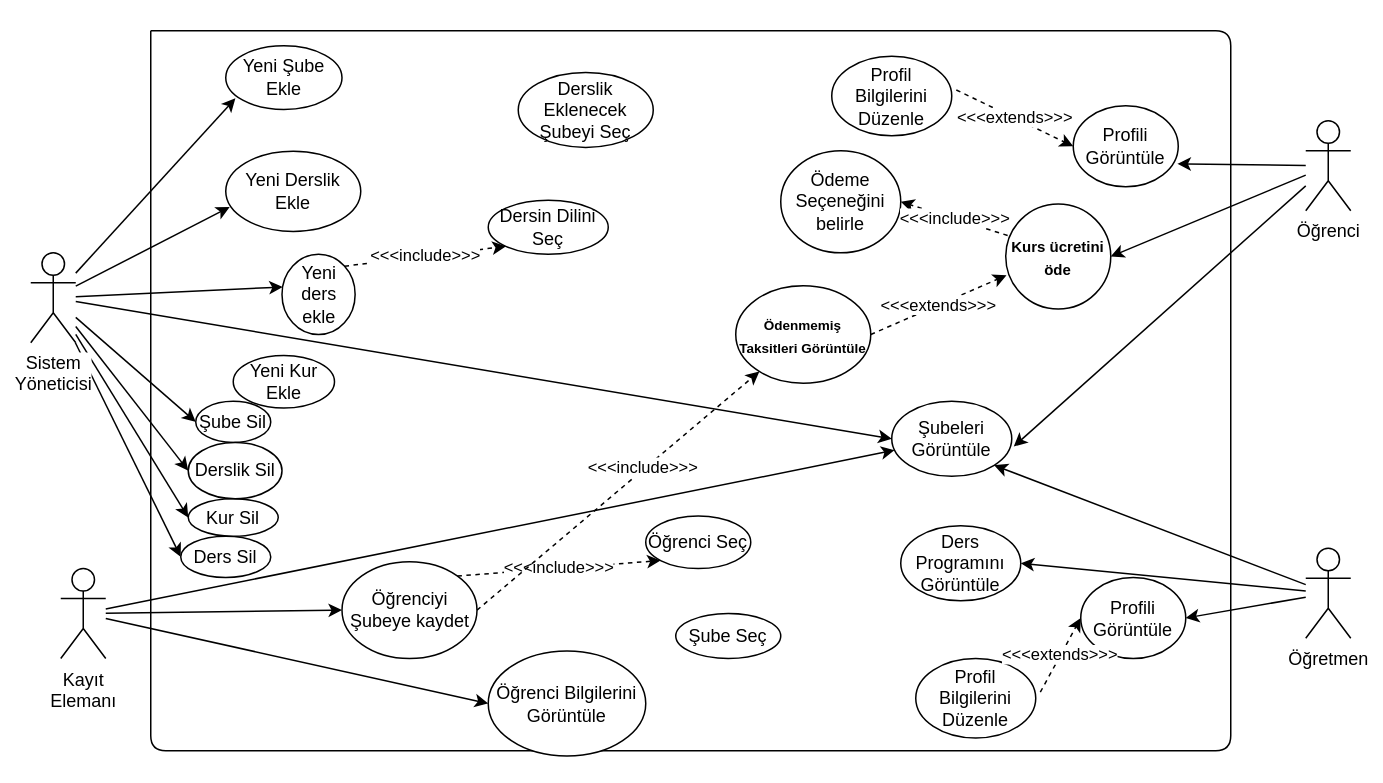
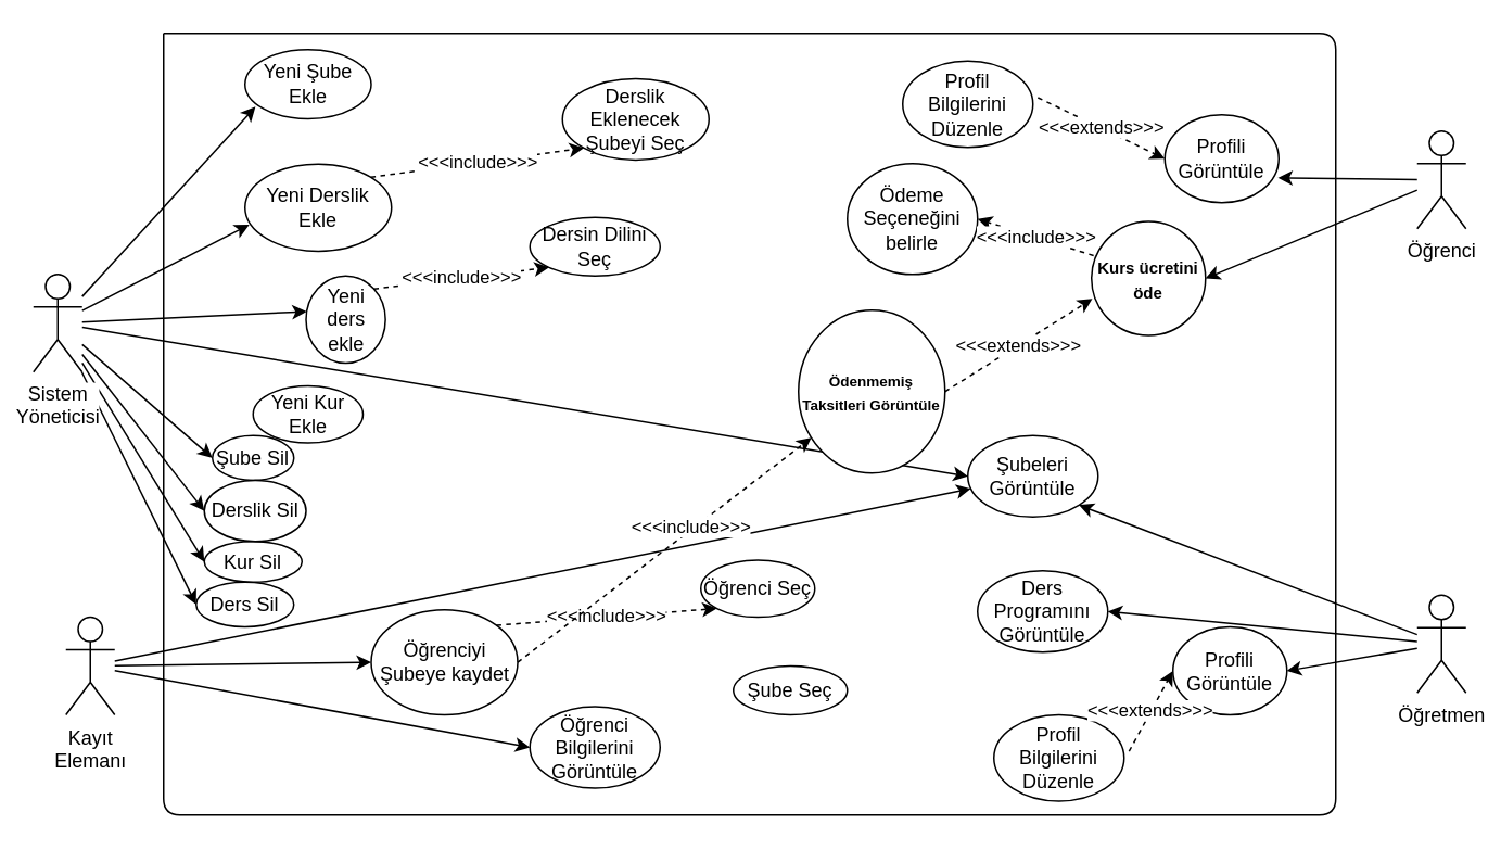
  <mxCell id="0" />
  <mxCell id="1" parent="0" />
  <mxCell id="2" style="rounded=0;orthogonalLoop=1;jettySize=auto;html=1;entryX=0.083;entryY=0.825;entryDx=0;entryDy=0;entryPerimeter=0;" parent="1" source="10" target="16" edge="1"><mxGeometry relative="1" as="geometry" /></mxCell>
  <mxCell id="3" style="edgeStyle=none;rounded=0;orthogonalLoop=1;jettySize=auto;html=1;entryX=0.029;entryY=0.697;entryDx=0;entryDy=0;entryPerimeter=0;" parent="1" source="10" target="26" edge="1"><mxGeometry relative="1" as="geometry" /></mxCell>
  <mxCell id="4" style="rounded=0;orthogonalLoop=1;jettySize=auto;html=1;entryX=0.01;entryY=0.408;entryDx=0;entryDy=0;entryPerimeter=0;" parent="1" source="10" target="37" edge="1"><mxGeometry relative="1" as="geometry" /></mxCell>
  <mxCell id="5" style="edgeStyle=none;rounded=0;orthogonalLoop=1;jettySize=auto;html=1;entryX=0;entryY=0.5;entryDx=0;entryDy=0;" parent="1" source="10" target="22" edge="1"><mxGeometry relative="1" as="geometry" /></mxCell>
  <mxCell id="6" style="edgeStyle=none;rounded=0;orthogonalLoop=1;jettySize=auto;html=1;entryX=0;entryY=0.5;entryDx=0;entryDy=0;" parent="1" source="10" target="51" edge="1"><mxGeometry relative="1" as="geometry" /></mxCell>
  <mxCell id="7" style="edgeStyle=none;rounded=0;orthogonalLoop=1;jettySize=auto;html=1;entryX=0;entryY=0.5;entryDx=0;entryDy=0;" parent="1" source="10" target="54" edge="1"><mxGeometry relative="1" as="geometry" /></mxCell>
  <mxCell id="8" style="edgeStyle=none;rounded=0;orthogonalLoop=1;jettySize=auto;html=1;entryX=0;entryY=0.5;entryDx=0;entryDy=0;" parent="1" source="10" target="53" edge="1"><mxGeometry relative="1" as="geometry" /></mxCell>
  <mxCell id="9" style="edgeStyle=none;rounded=0;orthogonalLoop=1;jettySize=auto;html=1;entryX=0;entryY=0.5;entryDx=0;entryDy=0;" parent="1" source="10" target="52" edge="1"><mxGeometry relative="1" as="geometry" /></mxCell>
  <mxCell id="10" value="Sistem&lt;br&gt;Yöneticisi" style="shape=umlActor;verticalLabelPosition=bottom;labelBackgroundColor=#ffffff;verticalAlign=top;html=1;outlineConnect=0;" parent="1" vertex="1"><mxGeometry x="20" y="168" width="30" height="60" as="geometry" /></mxCell>
  <mxCell id="11" style="rounded=0;orthogonalLoop=1;jettySize=auto;html=1;entryX=1;entryY=0.5;entryDx=0;entryDy=0;" parent="1" source="14" target="17" edge="1"><mxGeometry relative="1" as="geometry" /></mxCell>
- <mxCell id="12" style="edgeStyle=none;rounded=0;orthogonalLoop=1;jettySize=auto;html=1;entryX=1.017;entryY=0.603;entryDx=0;entryDy=0;entryPerimeter=0;" parent="1" source="14" target="22" edge="1"><mxGeometry relative="1" as="geometry" /></mxCell>
  <mxCell id="13" style="edgeStyle=none;rounded=0;orthogonalLoop=1;jettySize=auto;html=1;entryX=0.992;entryY=0.717;entryDx=0;entryDy=0;entryPerimeter=0;" parent="1" source="14" target="23" edge="1"><mxGeometry relative="1" as="geometry" /></mxCell>
  <mxCell id="14" value="Öğrenci" style="shape=umlActor;verticalLabelPosition=bottom;labelBackgroundColor=#ffffff;verticalAlign=top;html=1;outlineConnect=0;" parent="1" vertex="1"><mxGeometry x="870" y="80" width="30" height="60" as="geometry" /></mxCell>
  <mxCell id="15" value="" style="endArrow=none;html=1;" parent="1" edge="1"><mxGeometry width="50" height="50" relative="1" as="geometry"><mxPoint x="100" y="20" as="sourcePoint" /><mxPoint x="100" y="20" as="targetPoint" /><Array as="points"><mxPoint x="820" y="20" /><mxPoint x="820" y="500" /><mxPoint x="100" y="500" /></Array></mxGeometry></mxCell>
  <mxCell id="16" value="Yeni Şube Ekle" style="ellipse;whiteSpace=wrap;html=1;" parent="1" vertex="1"><mxGeometry x="150" y="30" width="77.5" height="42.5" as="geometry" /></mxCell>
  <mxCell id="17" value="&lt;span style=&quot;font-size: 10px&quot;&gt;&lt;b&gt;Kurs ücretini öde&lt;/b&gt;&lt;/span&gt;" style="ellipse;whiteSpace=wrap;html=1;aspect=fixed;" parent="1" vertex="1"><mxGeometry x="670" y="135.5" width="70" height="70" as="geometry" /></mxCell>
- <mxCell id="18" value="&lt;b&gt;&lt;font style=&quot;font-size: 9px&quot;&gt;Ödenmemiş Taksitleri Görüntüle&lt;/font&gt;&lt;/b&gt;" style="ellipse;whiteSpace=wrap;html=1;" parent="1" vertex="1"><mxGeometry x="490" y="190" width="90" height="65" as="geometry" /></mxCell>
+ <mxCell id="18" value="&lt;b&gt;&lt;font style=&quot;font-size: 9px&quot;&gt;Ödenmemiş Taksitleri Görüntüle&lt;/font&gt;&lt;/b&gt;" style="ellipse;whiteSpace=wrap;html=1;" parent="1" vertex="1"><mxGeometry x="490" y="190" width="90" height="100" as="geometry" /></mxCell>
  <mxCell id="19" value="&amp;lt;&amp;lt;&amp;lt;extends&amp;gt;&amp;gt;&amp;gt;" style="rounded=0;orthogonalLoop=1;jettySize=auto;html=1;dashed=1;entryX=0.007;entryY=0.679;entryDx=0;entryDy=0;exitX=1;exitY=0.5;exitDx=0;exitDy=0;entryPerimeter=0;" parent="1" source="18" target="17" edge="1"><mxGeometry relative="1" as="geometry"><mxPoint x="749" y="280" as="sourcePoint" /><mxPoint x="609" y="385" as="targetPoint" /></mxGeometry></mxCell>
  <mxCell id="20" value="Ödeme Seçeneğini belirle" style="ellipse;whiteSpace=wrap;html=1;" parent="1" vertex="1"><mxGeometry x="520" y="100" width="80" height="68" as="geometry" /></mxCell>
  <mxCell id="21" value="&amp;lt;&amp;lt;&amp;lt;include&amp;gt;&amp;gt;&amp;gt;" style="edgeStyle=none;rounded=0;orthogonalLoop=1;jettySize=auto;html=1;entryX=1;entryY=0.5;entryDx=0;entryDy=0;dashed=1;exitX=0.018;exitY=0.3;exitDx=0;exitDy=0;exitPerimeter=0;" parent="1" source="17" target="20" edge="1"><mxGeometry relative="1" as="geometry"><mxPoint x="732.862" y="338.861" as="sourcePoint" /><mxPoint x="644" y="377.5" as="targetPoint" /></mxGeometry></mxCell>
  <mxCell id="22" value="Şubeleri Görüntüle" style="ellipse;whiteSpace=wrap;html=1;" parent="1" vertex="1"><mxGeometry x="594" y="267" width="80" height="50" as="geometry" /></mxCell>
  <mxCell id="23" value="Profili Görüntüle" style="ellipse;whiteSpace=wrap;html=1;" parent="1" vertex="1"><mxGeometry x="715" y="70" width="70" height="54" as="geometry" /></mxCell>
  <mxCell id="24" value="Profil Bilgilerini Düzenle" style="ellipse;whiteSpace=wrap;html=1;" parent="1" vertex="1"><mxGeometry x="554" y="37" width="80" height="53" as="geometry" /></mxCell>
  <mxCell id="25" value="&amp;lt;&amp;lt;&amp;lt;extends&amp;gt;&amp;gt;&amp;gt;" style="rounded=0;orthogonalLoop=1;jettySize=auto;html=1;dashed=1;entryX=0;entryY=0.5;entryDx=0;entryDy=0;exitX=1.038;exitY=0.424;exitDx=0;exitDy=0;exitPerimeter=0;" parent="1" source="24" target="23" edge="1"><mxGeometry relative="1" as="geometry"><mxPoint x="540" y="184" as="sourcePoint" /><mxPoint x="624" y="154" as="targetPoint" /></mxGeometry></mxCell>
  <mxCell id="26" value="Yeni Derslik Ekle" style="ellipse;whiteSpace=wrap;html=1;" parent="1" vertex="1"><mxGeometry x="150" y="100.25" width="90" height="53.5" as="geometry" /></mxCell>
  <mxCell id="27" value="Derslik Eklenecek Şubeyi Seç" style="ellipse;whiteSpace=wrap;html=1;" parent="1" vertex="1"><mxGeometry x="345" y="47.75" width="90" height="50" as="geometry" /></mxCell>
+ <mxCell id="28" value="&amp;lt;&amp;lt;&amp;lt;include&amp;gt;&amp;gt;&amp;gt;" style="edgeStyle=none;rounded=0;orthogonalLoop=1;jettySize=auto;html=1;entryX=0;entryY=1;entryDx=0;entryDy=0;dashed=1;exitX=1;exitY=0;exitDx=0;exitDy=0;" parent="1" source="26" target="27" edge="1"><mxGeometry relative="1" as="geometry"><mxPoint x="409.997" y="259.442" as="sourcePoint" /><mxPoint x="321.1" y="298" as="targetPoint" /></mxGeometry></mxCell>
  <mxCell id="29" style="edgeStyle=none;rounded=0;orthogonalLoop=1;jettySize=auto;html=1;entryX=0;entryY=0.5;entryDx=0;entryDy=0;" parent="1" source="32" target="40" edge="1"><mxGeometry relative="1" as="geometry" /></mxCell>
  <mxCell id="30" style="edgeStyle=none;rounded=0;orthogonalLoop=1;jettySize=auto;html=1;" parent="1" source="32" target="22" edge="1"><mxGeometry relative="1" as="geometry" /></mxCell>
  <mxCell id="31" style="edgeStyle=none;rounded=0;orthogonalLoop=1;jettySize=auto;html=1;entryX=0;entryY=0.5;entryDx=0;entryDy=0;" parent="1" source="32" target="45" edge="1"><mxGeometry relative="1" as="geometry" /></mxCell>
  <mxCell id="32" value="Kayıt&lt;br&gt;Elemanı" style="shape=umlActor;verticalLabelPosition=bottom;labelBackgroundColor=#ffffff;verticalAlign=top;html=1;outlineConnect=0;" parent="1" vertex="1"><mxGeometry x="40" y="378.5" width="30" height="60" as="geometry" /></mxCell>
  <mxCell id="33" style="edgeStyle=none;rounded=0;orthogonalLoop=1;jettySize=auto;html=1;entryX=1;entryY=1;entryDx=0;entryDy=0;" parent="1" source="36" target="22" edge="1"><mxGeometry relative="1" as="geometry" /></mxCell>
  <mxCell id="34" style="edgeStyle=none;rounded=0;orthogonalLoop=1;jettySize=auto;html=1;entryX=1;entryY=0.5;entryDx=0;entryDy=0;" parent="1" source="36" target="47" edge="1"><mxGeometry relative="1" as="geometry" /></mxCell>
  <mxCell id="35" style="edgeStyle=none;rounded=0;orthogonalLoop=1;jettySize=auto;html=1;entryX=1;entryY=0.5;entryDx=0;entryDy=0;" parent="1" source="36" target="50" edge="1"><mxGeometry relative="1" as="geometry" /></mxCell>
  <mxCell id="36" value="Öğretmen" style="shape=umlActor;verticalLabelPosition=bottom;labelBackgroundColor=#ffffff;verticalAlign=top;html=1;outlineConnect=0;" parent="1" vertex="1"><mxGeometry x="870" y="365" width="30" height="60" as="geometry" /></mxCell>
  <mxCell id="37" value="Yeni ders ekle" style="ellipse;whiteSpace=wrap;html=1;" parent="1" vertex="1"><mxGeometry x="187.5" y="169" width="48.75" height="53.5" as="geometry" /></mxCell>
  <mxCell id="38" value="Dersin Dilini Seç" style="ellipse;whiteSpace=wrap;html=1;" parent="1" vertex="1"><mxGeometry x="325" y="133" width="80" height="36" as="geometry" /></mxCell>
  <mxCell id="39" value="&amp;lt;&amp;lt;&amp;lt;include&amp;gt;&amp;gt;&amp;gt;" style="edgeStyle=none;rounded=0;orthogonalLoop=1;jettySize=auto;html=1;entryX=0;entryY=1;entryDx=0;entryDy=0;dashed=1;exitX=1;exitY=0;exitDx=0;exitDy=0;" parent="1" source="37" target="38" edge="1"><mxGeometry relative="1" as="geometry"><mxPoint x="412.497" y="339.442" as="sourcePoint" /><mxPoint x="323.6" y="378" as="targetPoint" /></mxGeometry></mxCell>
  <mxCell id="40" value="Öğrenciyi Şubeye kaydet" style="ellipse;whiteSpace=wrap;html=1;" parent="1" vertex="1"><mxGeometry x="227.5" y="374" width="90" height="64.5" as="geometry" /></mxCell>
  <mxCell id="41" value="Öğrenci Seç" style="ellipse;whiteSpace=wrap;html=1;" parent="1" vertex="1"><mxGeometry x="430" y="343.5" width="70" height="35" as="geometry" /></mxCell>
  <mxCell id="42" value="&amp;lt;&amp;lt;&amp;lt;include&amp;gt;&amp;gt;&amp;gt;" style="edgeStyle=none;rounded=0;orthogonalLoop=1;jettySize=auto;html=1;entryX=0;entryY=1;entryDx=0;entryDy=0;dashed=1;exitX=1;exitY=0;exitDx=0;exitDy=0;" parent="1" source="40" target="41" edge="1"><mxGeometry relative="1" as="geometry"><mxPoint x="409.997" y="444.442" as="sourcePoint" /><mxPoint x="321.1" y="483" as="targetPoint" /></mxGeometry></mxCell>
  <mxCell id="43" value="&amp;lt;&amp;lt;&amp;lt;include&amp;gt;&amp;gt;&amp;gt;" style="edgeStyle=none;rounded=0;orthogonalLoop=1;jettySize=auto;html=1;dashed=1;exitX=1;exitY=0.5;exitDx=0;exitDy=0;" parent="1" source="40" target="18" edge="1"><mxGeometry x="0.187" y="1" relative="1" as="geometry"><mxPoint x="429.999" y="365.004" as="sourcePoint" /><mxPoint x="470" y="380" as="targetPoint" /><mxPoint as="offset" /></mxGeometry></mxCell>
  <mxCell id="44" value="Şube Seç" style="ellipse;whiteSpace=wrap;html=1;" parent="1" vertex="1"><mxGeometry x="450" y="408.5" width="70" height="30" as="geometry" /></mxCell>
- <mxCell id="45" value="Öğrenci Bilgilerini Görüntüle" style="ellipse;whiteSpace=wrap;html=1;" parent="1" vertex="1"><mxGeometry x="325" y="433.5" width="105" height="70" as="geometry" /></mxCell>
+ <mxCell id="45" value="Öğrenci Bilgilerini Görüntüle" style="ellipse;whiteSpace=wrap;html=1;" parent="1" vertex="1"><mxGeometry x="325" y="433.5" width="80" height="50" as="geometry" /></mxCell>
  <mxCell id="46" value="Yeni Kur Ekle" style="ellipse;whiteSpace=wrap;html=1;" parent="1" vertex="1"><mxGeometry x="155" y="236.5" width="67.5" height="35" as="geometry" /></mxCell>
  <mxCell id="47" value="Profili Görüntüle" style="ellipse;whiteSpace=wrap;html=1;" parent="1" vertex="1"><mxGeometry x="720" y="384.5" width="70" height="54" as="geometry" /></mxCell>
  <mxCell id="48" value="Profil Bilgilerini Düzenle" style="ellipse;whiteSpace=wrap;html=1;" parent="1" vertex="1"><mxGeometry x="610" y="438.5" width="80" height="53" as="geometry" /></mxCell>
  <mxCell id="49" value="&amp;lt;&amp;lt;&amp;lt;extends&amp;gt;&amp;gt;&amp;gt;" style="rounded=0;orthogonalLoop=1;jettySize=auto;html=1;dashed=1;entryX=0;entryY=0.5;entryDx=0;entryDy=0;exitX=1.038;exitY=0.424;exitDx=0;exitDy=0;exitPerimeter=0;" parent="1" source="48" target="47" edge="1"><mxGeometry relative="1" as="geometry"><mxPoint x="586" y="498.5" as="sourcePoint" /><mxPoint x="670" y="468.5" as="targetPoint" /></mxGeometry></mxCell>
  <mxCell id="50" value="Ders Programını Görüntüle" style="ellipse;whiteSpace=wrap;html=1;" parent="1" vertex="1"><mxGeometry x="600" y="350" width="80" height="50" as="geometry" /></mxCell>
  <mxCell id="51" value="Şube Sil" style="ellipse;whiteSpace=wrap;html=1;" parent="1" vertex="1"><mxGeometry x="130" y="267" width="50" height="27.5" as="geometry" /></mxCell>
  <mxCell id="52" value="Ders Sil" style="ellipse;whiteSpace=wrap;html=1;" parent="1" vertex="1"><mxGeometry x="120" y="357" width="60" height="27.5" as="geometry" /></mxCell>
  <mxCell id="53" value="Kur Sil" style="ellipse;whiteSpace=wrap;html=1;" parent="1" vertex="1"><mxGeometry x="125" y="332" width="60" height="25" as="geometry" /></mxCell>
  <mxCell id="54" value="Derslik Sil" style="ellipse;whiteSpace=wrap;html=1;" parent="1" vertex="1"><mxGeometry x="125" y="294.5" width="62.5" height="37.5" as="geometry" /></mxCell>
